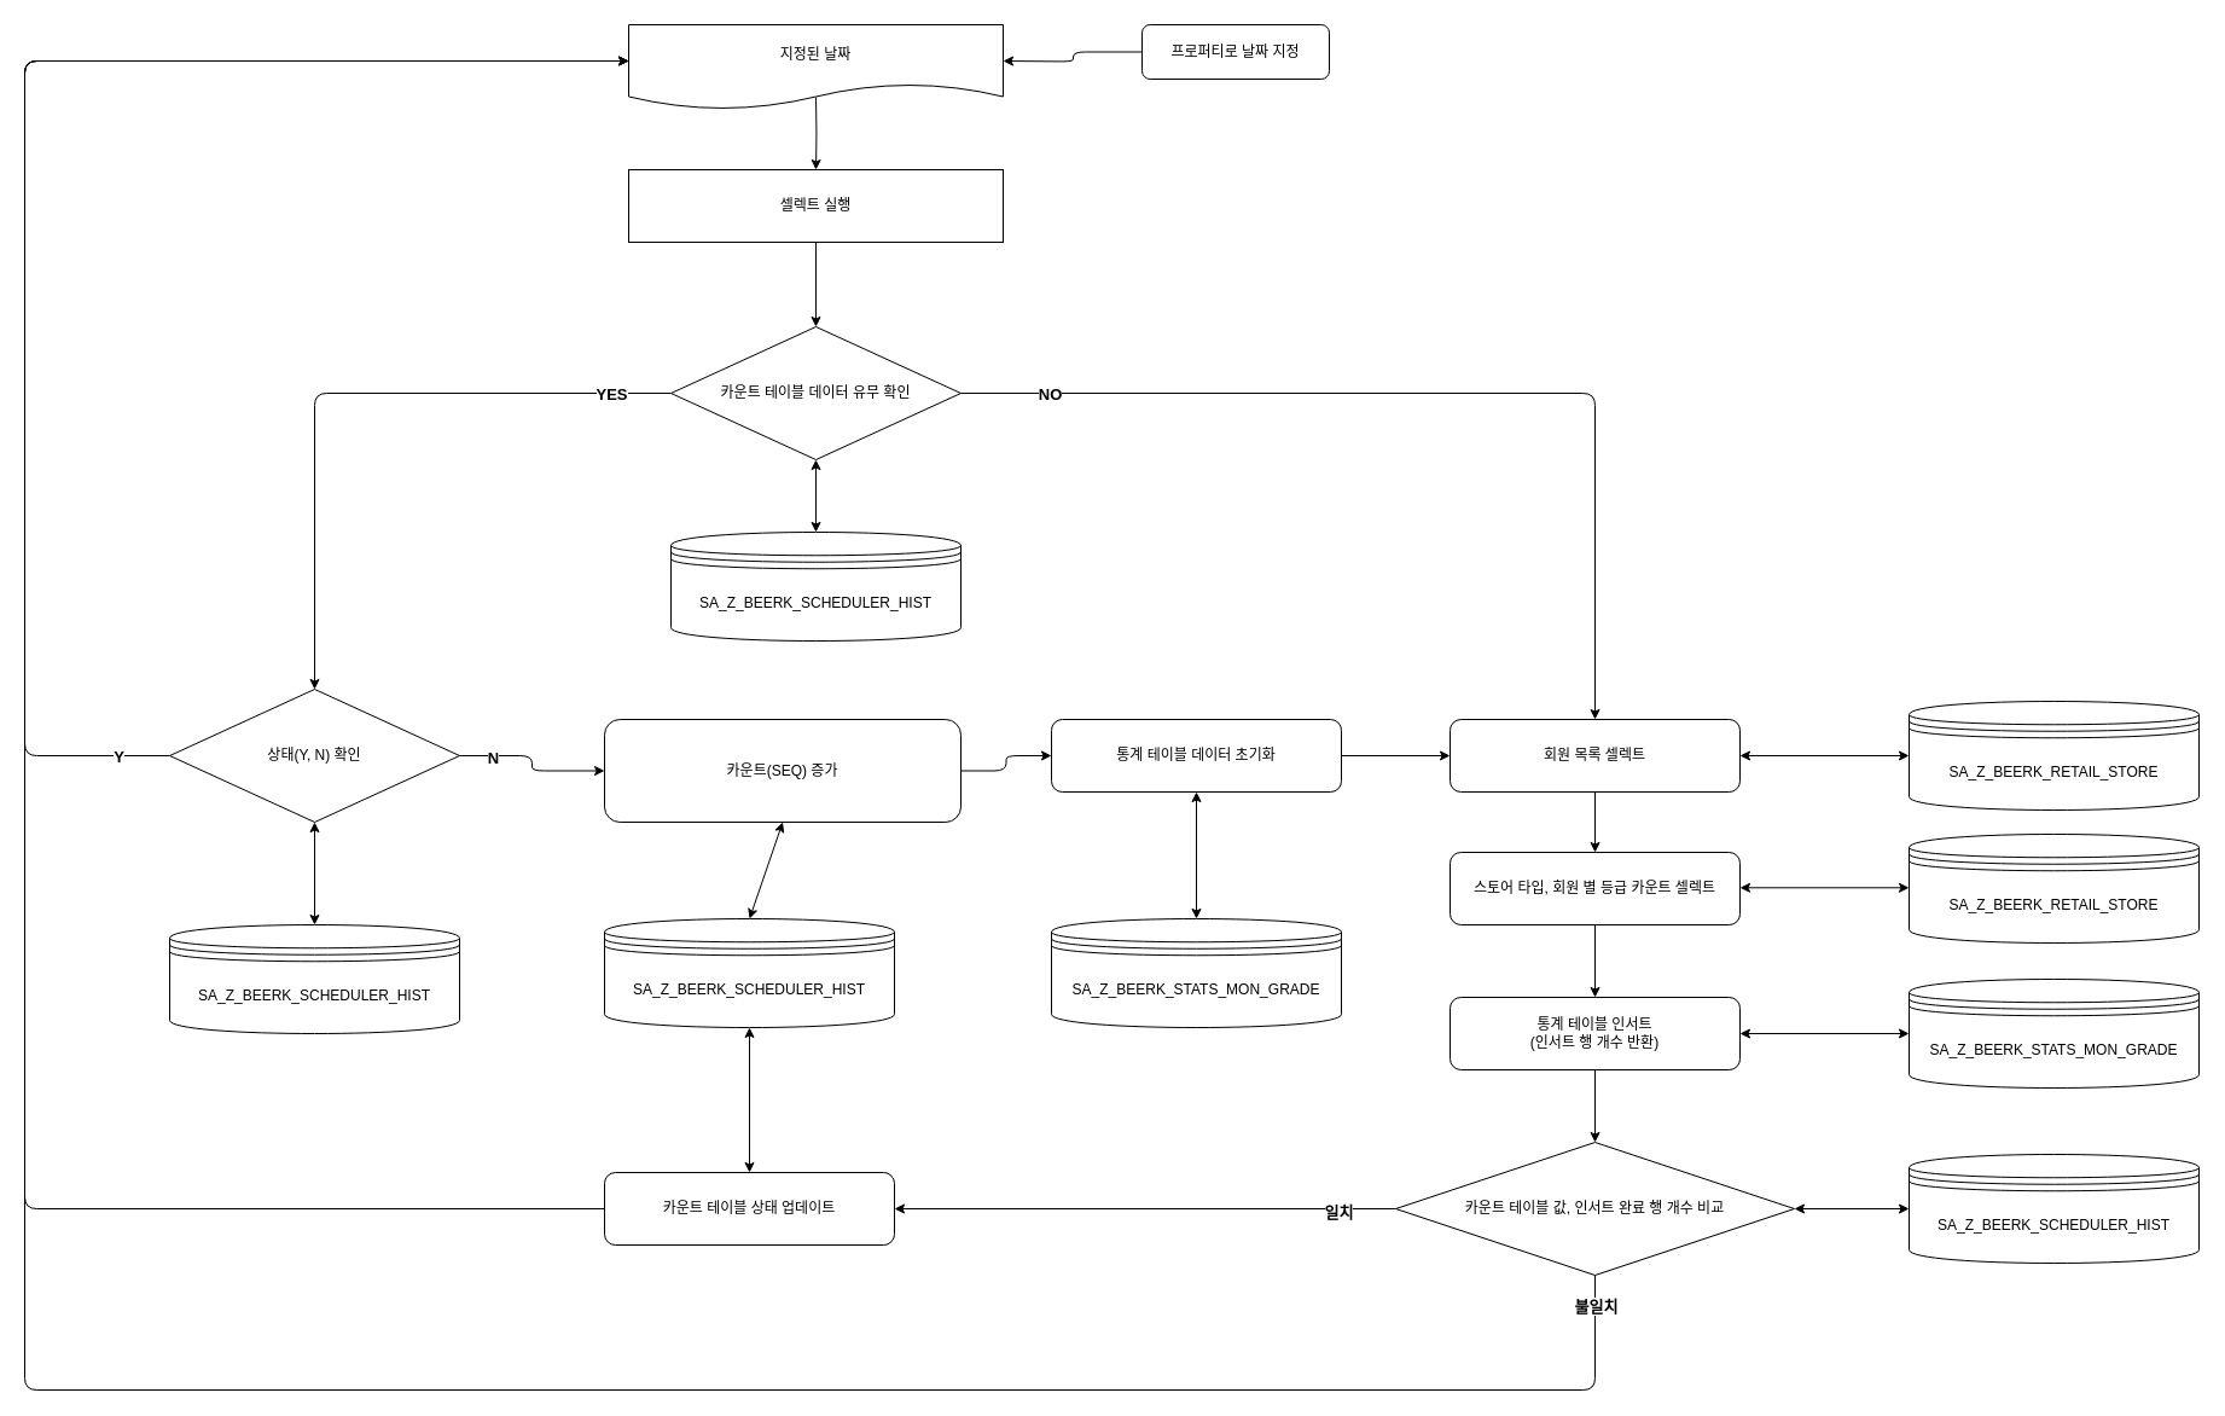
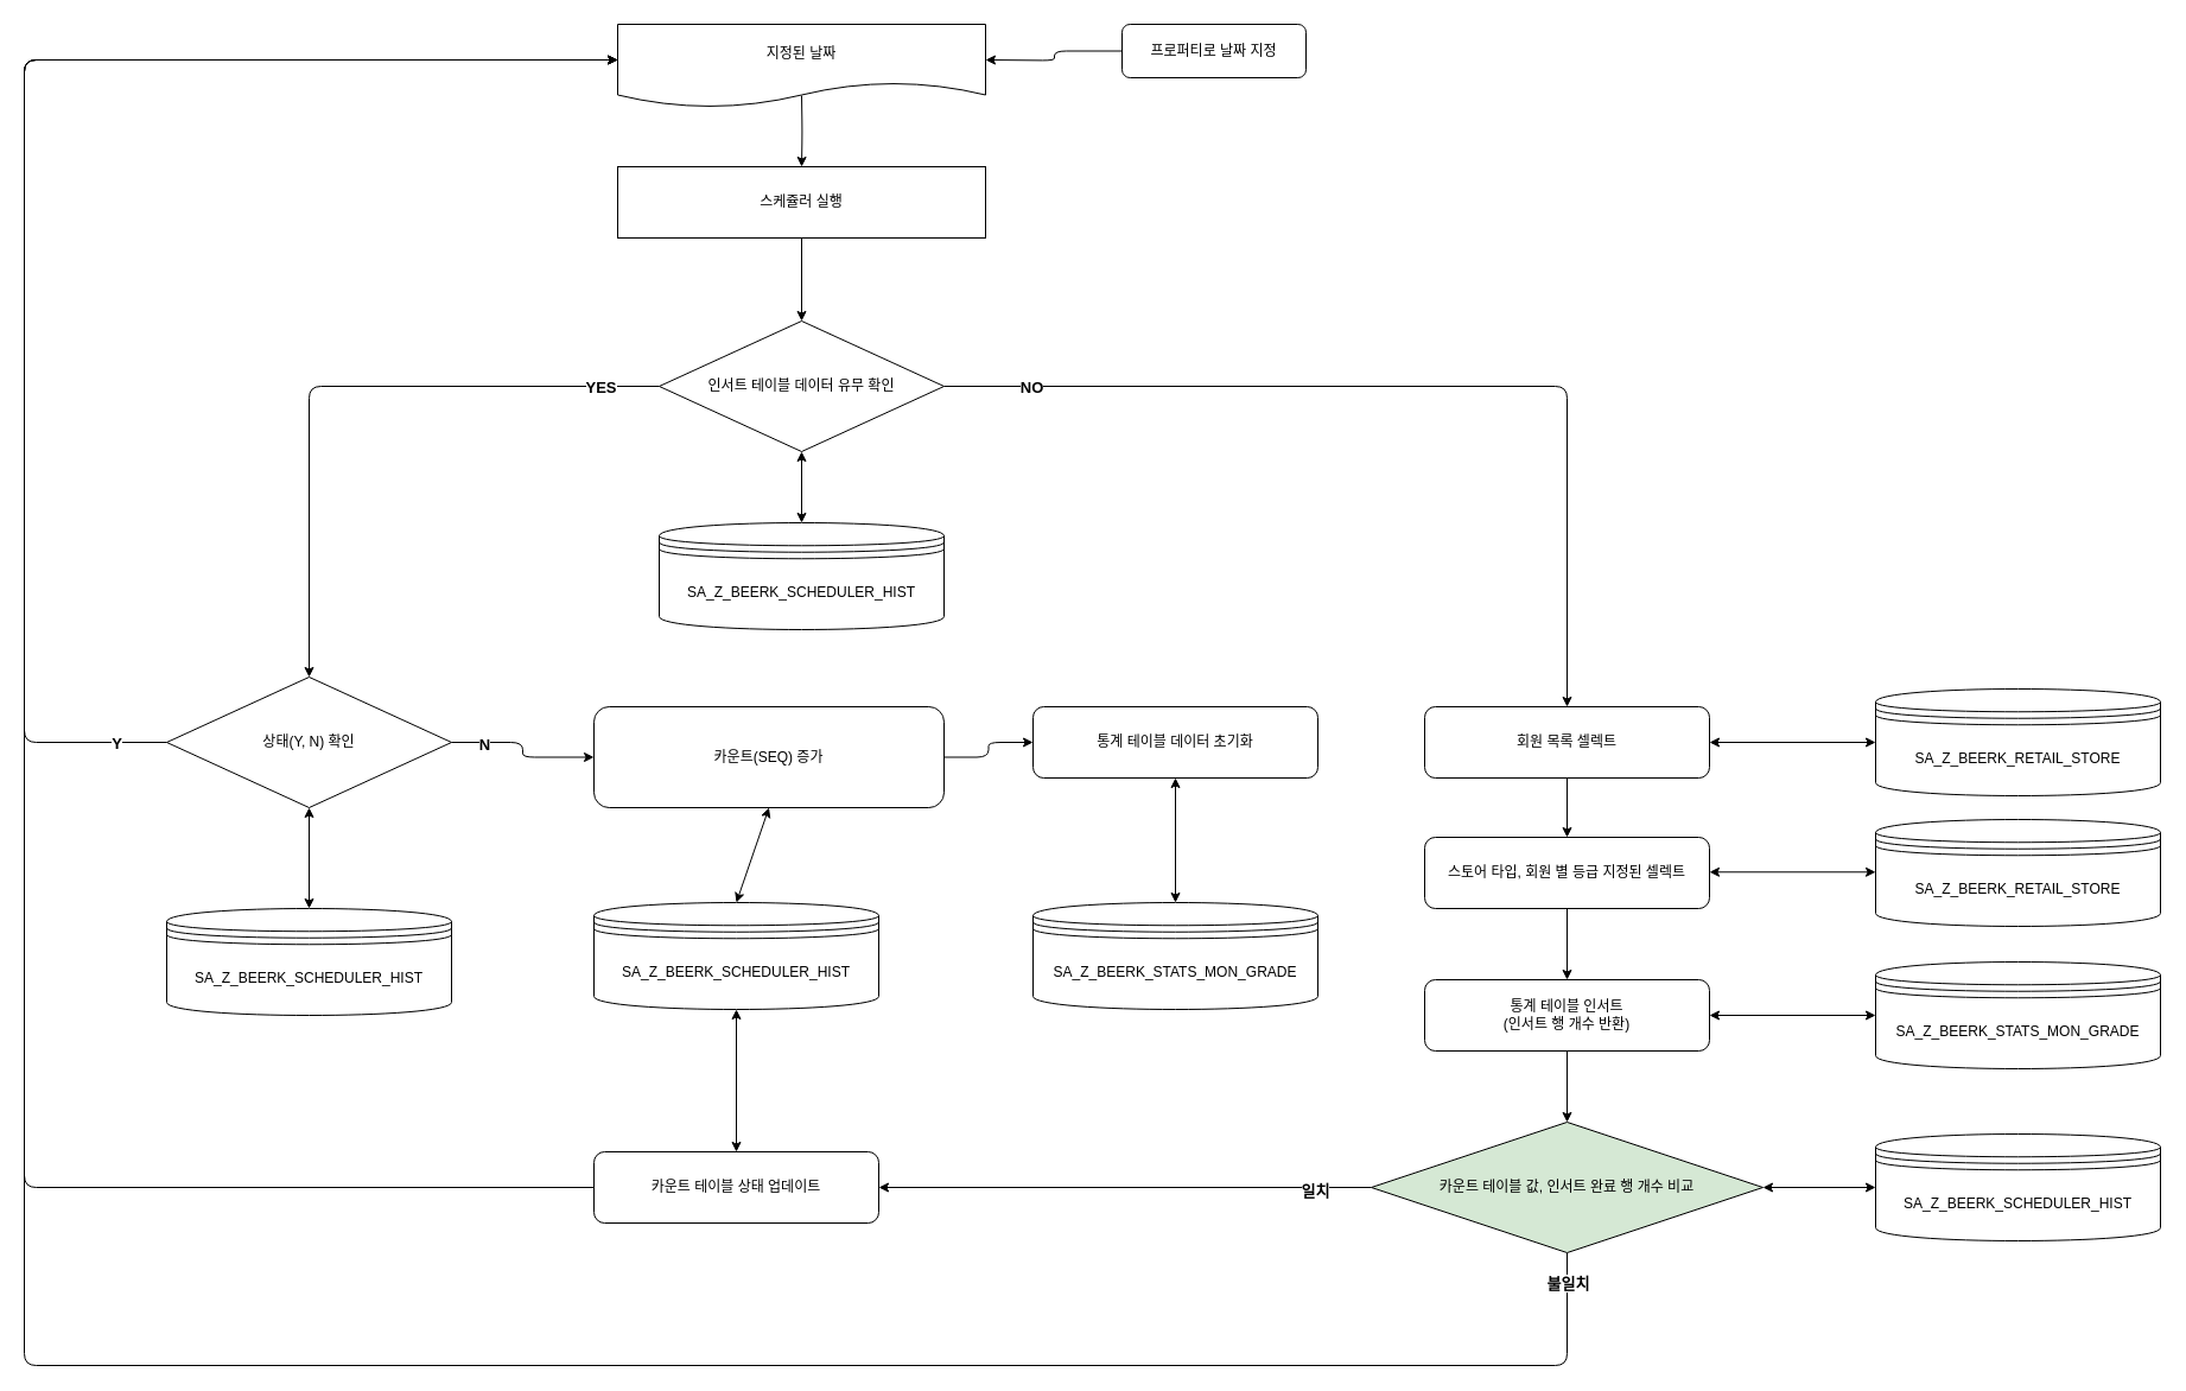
  <mxCell id="0" />
  <mxCell id="1" parent="0" />
  <mxCell id="2" style="edgeStyle=orthogonalEdgeStyle;curved=0;rounded=1;sketch=0;orthogonalLoop=1;jettySize=auto;html=1;" parent="1" source="6" target="18" edge="1"><mxGeometry relative="1" as="geometry"><mxPoint x="240" y="420" as="targetPoint" /></mxGeometry></mxCell>
  <mxCell id="3" value="YES" style="edgeLabel;html=1;align=center;verticalAlign=middle;resizable=0;points=[];fontStyle=1;fontSize=13;" parent="2" vertex="1" connectable="0"><mxGeometry x="-0.813" relative="1" as="geometry"><mxPoint as="offset" /></mxGeometry></mxCell>
  <mxCell id="4" style="edgeStyle=orthogonalEdgeStyle;curved=0;rounded=1;sketch=0;orthogonalLoop=1;jettySize=auto;html=1;" parent="1" source="6" target="13" edge="1"><mxGeometry relative="1" as="geometry" /></mxCell>
  <mxCell id="5" value="NO" style="edgeLabel;html=1;align=center;verticalAlign=middle;resizable=0;points=[];fontStyle=1;fontSize=13;" parent="4" vertex="1" connectable="0"><mxGeometry x="-0.778" relative="1" as="geometry"><mxPoint x="-15" as="offset" /></mxGeometry></mxCell>
- <mxCell id="6" value="카운트 테이블 데이터 유무 확인" style="rhombus;whiteSpace=wrap;html=1;rounded=0;sketch=0;" parent="1" vertex="1"><mxGeometry x="555" y="270" width="240" height="110" as="geometry" /></mxCell>
+ <mxCell id="6" value="인서트 테이블 데이터 유무 확인" style="rhombus;whiteSpace=wrap;html=1;rounded=0;sketch=0;" parent="1" vertex="1"><mxGeometry x="555" y="270" width="240" height="110" as="geometry" /></mxCell>
  <mxCell id="7" style="edgeStyle=orthogonalEdgeStyle;curved=0;rounded=1;sketch=0;orthogonalLoop=1;jettySize=auto;html=1;" parent="1" target="9" edge="1"><mxGeometry relative="1" as="geometry"><mxPoint x="675" y="80" as="sourcePoint" /></mxGeometry></mxCell>
  <mxCell id="8" style="edgeStyle=orthogonalEdgeStyle;curved=0;rounded=1;sketch=0;orthogonalLoop=1;jettySize=auto;html=1;" parent="1" source="9" target="6" edge="1"><mxGeometry relative="1" as="geometry" /></mxCell>
- <mxCell id="9" value="셀렉트 실행" style="rounded=0;whiteSpace=wrap;html=1;sketch=0;" parent="1" vertex="1"><mxGeometry x="520" y="140" width="310" height="60" as="geometry" /></mxCell>
+ <mxCell id="9" value="스케쥴러 실행" style="rounded=0;whiteSpace=wrap;html=1;sketch=0;" parent="1" vertex="1"><mxGeometry x="520" y="140" width="310" height="60" as="geometry" /></mxCell>
  <mxCell id="10" style="edgeStyle=orthogonalEdgeStyle;curved=0;rounded=1;sketch=0;orthogonalLoop=1;jettySize=auto;html=1;" parent="1" source="11" edge="1"><mxGeometry relative="1" as="geometry"><mxPoint x="830" y="50" as="targetPoint" /></mxGeometry></mxCell>
  <mxCell id="11" value="프로퍼티로 날짜 지정" style="rounded=1;whiteSpace=wrap;html=1;sketch=0;" parent="1" vertex="1"><mxGeometry x="945" y="20" width="155" height="45" as="geometry" /></mxCell>
  <mxCell id="12" style="edgeStyle=orthogonalEdgeStyle;curved=0;rounded=1;sketch=0;orthogonalLoop=1;jettySize=auto;html=1;" parent="1" source="13" target="28" edge="1"><mxGeometry relative="1" as="geometry" /></mxCell>
  <mxCell id="13" value="회원 목록 셀렉트" style="rounded=1;whiteSpace=wrap;html=1;sketch=0;" parent="1" vertex="1"><mxGeometry x="1200" y="595" width="240" height="60" as="geometry" /></mxCell>
  <mxCell id="14" style="edgeStyle=orthogonalEdgeStyle;curved=0;rounded=1;sketch=0;orthogonalLoop=1;jettySize=auto;html=1;entryX=0;entryY=0.5;entryDx=0;entryDy=0;" parent="1" source="18" edge="1"><mxGeometry relative="1" as="geometry"><mxPoint x="520" y="50" as="targetPoint" /><Array as="points"><mxPoint x="20" y="625" /><mxPoint x="20" y="50" /></Array></mxGeometry></mxCell>
  <mxCell id="15" value="Y" style="edgeLabel;html=1;align=center;verticalAlign=middle;resizable=0;points=[];fontStyle=1;fontSize=13;" parent="14" vertex="1" connectable="0"><mxGeometry x="-0.928" relative="1" as="geometry"><mxPoint as="offset" /></mxGeometry></mxCell>
  <mxCell id="16" style="edgeStyle=orthogonalEdgeStyle;curved=0;rounded=1;sketch=0;orthogonalLoop=1;jettySize=auto;html=1;" parent="1" source="18" target="20" edge="1"><mxGeometry relative="1" as="geometry" /></mxCell>
  <mxCell id="17" value="N" style="edgeLabel;html=1;align=center;verticalAlign=middle;resizable=0;points=[];fontStyle=1;fontSize=13;" parent="16" vertex="1" connectable="0"><mxGeometry x="-0.596" y="-1" relative="1" as="geometry"><mxPoint as="offset" /></mxGeometry></mxCell>
  <mxCell id="18" value="상태(Y, N) 확인" style="rhombus;whiteSpace=wrap;html=1;rounded=0;sketch=0;" parent="1" vertex="1"><mxGeometry x="140" y="570" width="240" height="110" as="geometry" /></mxCell>
  <mxCell id="19" style="edgeStyle=orthogonalEdgeStyle;curved=0;rounded=1;sketch=0;orthogonalLoop=1;jettySize=auto;html=1;entryX=0;entryY=0.5;entryDx=0;entryDy=0;" parent="1" source="20" target="22" edge="1"><mxGeometry relative="1" as="geometry" /></mxCell>
  <mxCell id="20" value="카운트(SEQ) 증가" style="rounded=1;whiteSpace=wrap;html=1;sketch=0;" parent="1" vertex="1"><mxGeometry x="500" y="595" width="295" height="85" as="geometry" /></mxCell>
- <mxCell id="21" style="edgeStyle=orthogonalEdgeStyle;curved=0;rounded=1;sketch=0;orthogonalLoop=1;jettySize=auto;html=1;entryX=0;entryY=0.5;entryDx=0;entryDy=0;" parent="1" source="22" target="13" edge="1"><mxGeometry relative="1" as="geometry" /></mxCell>
  <mxCell id="22" value="통계 테이블 데이터 초기화" style="rounded=1;whiteSpace=wrap;html=1;sketch=0;" parent="1" vertex="1"><mxGeometry x="870" y="595" width="240" height="60" as="geometry" /></mxCell>
  <mxCell id="23" style="edgeStyle=orthogonalEdgeStyle;curved=0;rounded=1;sketch=0;orthogonalLoop=1;jettySize=auto;html=1;entryX=0;entryY=0.5;entryDx=0;entryDy=0;" parent="1" source="24" edge="1"><mxGeometry relative="1" as="geometry"><mxPoint x="520" y="50" as="targetPoint" /><Array as="points"><mxPoint x="20" y="1000" /><mxPoint x="20" y="50" /></Array></mxGeometry></mxCell>
  <mxCell id="24" value="카운트 테이블 상태 업데이트" style="rounded=1;whiteSpace=wrap;html=1;sketch=0;" parent="1" vertex="1"><mxGeometry x="500" y="970" width="240" height="60" as="geometry" /></mxCell>
  <mxCell id="25" style="edgeStyle=orthogonalEdgeStyle;curved=0;rounded=1;sketch=0;orthogonalLoop=1;jettySize=auto;html=1;entryX=0.5;entryY=0;entryDx=0;entryDy=0;" parent="1" source="26" target="33" edge="1"><mxGeometry relative="1" as="geometry"><mxPoint x="725" y="755" as="targetPoint" /></mxGeometry></mxCell>
  <mxCell id="26" value="통계 테이블 인서트&lt;br&gt;(인서트 행 개수 반환)" style="rounded=1;whiteSpace=wrap;html=1;sketch=0;" parent="1" vertex="1"><mxGeometry x="1200" y="825" width="240" height="60" as="geometry" /></mxCell>
  <mxCell id="27" style="edgeStyle=orthogonalEdgeStyle;curved=0;rounded=1;sketch=0;orthogonalLoop=1;jettySize=auto;html=1;" parent="1" source="28" target="26" edge="1"><mxGeometry relative="1" as="geometry" /></mxCell>
- <mxCell id="28" value="스토어 타입, 회원 별 등급 카운트 셀렉트" style="rounded=1;whiteSpace=wrap;html=1;sketch=0;" parent="1" vertex="1"><mxGeometry x="1200" y="705" width="240" height="60" as="geometry" /></mxCell>
+ <mxCell id="28" value="스토어 타입, 회원 별 등급 지정된 셀렉트" style="rounded=1;whiteSpace=wrap;html=1;sketch=0;" parent="1" vertex="1"><mxGeometry x="1200" y="705" width="240" height="60" as="geometry" /></mxCell>
  <mxCell id="29" style="edgeStyle=orthogonalEdgeStyle;curved=0;rounded=1;sketch=0;orthogonalLoop=1;jettySize=auto;html=1;" parent="1" source="33" target="24" edge="1"><mxGeometry relative="1" as="geometry"><mxPoint x="430" y="845" as="targetPoint" /></mxGeometry></mxCell>
  <mxCell id="30" value="일치" style="edgeLabel;html=1;align=center;verticalAlign=middle;resizable=0;points=[];fontStyle=1;fontSize=13;" parent="29" vertex="1" connectable="0"><mxGeometry x="-0.769" y="2" relative="1" as="geometry"><mxPoint as="offset" /></mxGeometry></mxCell>
  <mxCell id="31" style="edgeStyle=orthogonalEdgeStyle;curved=0;rounded=1;sketch=0;orthogonalLoop=1;jettySize=auto;html=1;entryX=0;entryY=0.5;entryDx=0;entryDy=0;" parent="1" source="33" edge="1"><mxGeometry relative="1" as="geometry"><mxPoint x="520" y="50" as="targetPoint" /><Array as="points"><mxPoint x="1320" y="1150" /><mxPoint x="20" y="1150" /><mxPoint x="20" y="50" /></Array></mxGeometry></mxCell>
  <mxCell id="32" value="불일치" style="edgeLabel;html=1;align=center;verticalAlign=middle;resizable=0;points=[];fontStyle=1;fontSize=13;" parent="31" vertex="1" connectable="0"><mxGeometry x="-0.756" y="-2" relative="1" as="geometry"><mxPoint x="270.71" y="-68" as="offset" /></mxGeometry></mxCell>
- <mxCell id="33" value="카운트 테이블 값, 인서트 완료 행 개수 비교" style="rhombus;whiteSpace=wrap;html=1;rounded=0;sketch=0;fontSize=12;" parent="1" vertex="1"><mxGeometry x="1155" y="945" width="330" height="110" as="geometry" /></mxCell>
+ <mxCell id="33" value="카운트 테이블 값, 인서트 완료 행 개수 비교" style="rhombus;whiteSpace=wrap;html=1;rounded=0;sketch=0;fontSize=12;fillColor=#d5e8d4;" parent="1" vertex="1"><mxGeometry x="1155" y="945" width="330" height="110" as="geometry" /></mxCell>
  <mxCell id="34" value="&lt;span&gt;지정된 날짜&lt;/span&gt;" style="shape=document;whiteSpace=wrap;html=1;boundedLbl=1;rounded=0;sketch=0;" parent="1" vertex="1"><mxGeometry x="520" y="20" width="310" height="70" as="geometry" /></mxCell>
  <mxCell id="35" value="SA_Z_BEERK_RETAIL_STORE" style="shape=datastore;whiteSpace=wrap;html=1;rounded=0;sketch=0;" parent="1" vertex="1"><mxGeometry x="1580" y="690" width="240" height="90" as="geometry" /></mxCell>
  <mxCell id="36" value="SA_Z_BEERK_RETAIL_STORE" style="shape=datastore;whiteSpace=wrap;html=1;rounded=0;sketch=0;" parent="1" vertex="1"><mxGeometry x="1580" y="580" width="240" height="90" as="geometry" /></mxCell>
  <mxCell id="37" value="&lt;span&gt;SA_Z_BEERK_SCHEDULER_HIST&lt;/span&gt;" style="shape=datastore;whiteSpace=wrap;html=1;rounded=0;sketch=0;" parent="1" vertex="1"><mxGeometry x="1580" y="955" width="240" height="90" as="geometry" /></mxCell>
  <mxCell id="38" value="SA_Z_BEERK_STATS_MON_GRADE" style="shape=datastore;whiteSpace=wrap;html=1;rounded=0;sketch=0;" parent="1" vertex="1"><mxGeometry x="1580" y="810" width="240" height="90" as="geometry" /></mxCell>
  <mxCell id="39" value="&lt;span&gt;SA_Z_BEERK_SCHEDULER_HIST&lt;/span&gt;" style="shape=datastore;whiteSpace=wrap;html=1;rounded=0;sketch=0;" parent="1" vertex="1"><mxGeometry x="140" y="765" width="240" height="90" as="geometry" /></mxCell>
  <mxCell id="40" value="SA_Z_BEERK_SCHEDULER_HIST" style="shape=datastore;whiteSpace=wrap;html=1;rounded=0;sketch=0;" parent="1" vertex="1"><mxGeometry x="555" y="440" width="240" height="90" as="geometry" /></mxCell>
  <mxCell id="41" value="SA_Z_BEERK_STATS_MON_GRADE" style="shape=datastore;whiteSpace=wrap;html=1;rounded=0;sketch=0;" parent="1" vertex="1"><mxGeometry x="870" y="760" width="240" height="90" as="geometry" /></mxCell>
  <mxCell id="42" value="" style="endArrow=classic;startArrow=classic;html=1;exitX=0.5;exitY=0;exitDx=0;exitDy=0;entryX=0.5;entryY=1;entryDx=0;entryDy=0;" parent="1" source="39" target="18" edge="1"><mxGeometry width="50" height="50" relative="1" as="geometry"><mxPoint x="860" y="660" as="sourcePoint" /><mxPoint x="910" y="610" as="targetPoint" /></mxGeometry></mxCell>
  <mxCell id="43" value="" style="endArrow=classic;startArrow=classic;html=1;exitX=0.5;exitY=0;exitDx=0;exitDy=0;entryX=0.5;entryY=1;entryDx=0;entryDy=0;" parent="1" source="40" target="6" edge="1"><mxGeometry width="50" height="50" relative="1" as="geometry"><mxPoint x="500" y="475" as="sourcePoint" /><mxPoint x="500" y="390" as="targetPoint" /></mxGeometry></mxCell>
  <mxCell id="44" value="" style="endArrow=classic;startArrow=classic;html=1;exitX=0;exitY=0.5;exitDx=0;exitDy=0;entryX=1;entryY=0.5;entryDx=0;entryDy=0;" parent="1" source="36" target="13" edge="1"><mxGeometry width="50" height="50" relative="1" as="geometry"><mxPoint x="1560" y="455" as="sourcePoint" /><mxPoint x="1560" y="370" as="targetPoint" /></mxGeometry></mxCell>
  <mxCell id="45" value="" style="endArrow=classic;startArrow=classic;html=1;exitX=0;exitY=0.5;exitDx=0;exitDy=0;entryX=1;entryY=0.5;entryDx=0;entryDy=0;" parent="1" source="37" target="33" edge="1"><mxGeometry width="50" height="50" relative="1" as="geometry"><mxPoint x="1660" y="1110" as="sourcePoint" /><mxPoint x="1520" y="1110" as="targetPoint" /></mxGeometry></mxCell>
  <mxCell id="46" value="" style="endArrow=classic;startArrow=classic;html=1;exitX=0;exitY=0.5;exitDx=0;exitDy=0;entryX=1;entryY=0.5;entryDx=0;entryDy=0;" parent="1" edge="1"><mxGeometry width="50" height="50" relative="1" as="geometry"><mxPoint x="1580" y="734.29" as="sourcePoint" /><mxPoint x="1440" y="734.29" as="targetPoint" /></mxGeometry></mxCell>
  <mxCell id="47" value="" style="endArrow=classic;startArrow=classic;html=1;exitX=0;exitY=0.5;exitDx=0;exitDy=0;entryX=1;entryY=0.5;entryDx=0;entryDy=0;" parent="1" edge="1"><mxGeometry width="50" height="50" relative="1" as="geometry"><mxPoint x="1580" y="855" as="sourcePoint" /><mxPoint x="1440" y="855" as="targetPoint" /></mxGeometry></mxCell>
  <mxCell id="48" value="SA_Z_BEERK_SCHEDULER_HIST" style="shape=datastore;whiteSpace=wrap;html=1;rounded=0;sketch=0;" parent="1" vertex="1"><mxGeometry x="500" y="760" width="240" height="90" as="geometry" /></mxCell>
  <mxCell id="49" value="" style="endArrow=classic;startArrow=classic;html=1;exitX=0.5;exitY=0;exitDx=0;exitDy=0;entryX=0.5;entryY=1;entryDx=0;entryDy=0;" parent="1" source="24" target="48" edge="1"><mxGeometry width="50" height="50" relative="1" as="geometry"><mxPoint x="500" y="985" as="sourcePoint" /><mxPoint x="480" y="880" as="targetPoint" /></mxGeometry></mxCell>
  <mxCell id="50" value="" style="endArrow=classic;startArrow=classic;html=1;entryX=0.5;entryY=1;entryDx=0;entryDy=0;exitX=0.5;exitY=0;exitDx=0;exitDy=0;" parent="1" source="48" target="20" edge="1"><mxGeometry width="50" height="50" relative="1" as="geometry"><mxPoint x="620" y="750" as="sourcePoint" /><mxPoint x="630" y="860" as="targetPoint" /></mxGeometry></mxCell>
  <mxCell id="51" value="" style="endArrow=classic;startArrow=classic;html=1;entryX=0.5;entryY=1;entryDx=0;entryDy=0;exitX=0.5;exitY=0;exitDx=0;exitDy=0;" parent="1" source="41" target="22" edge="1"><mxGeometry width="50" height="50" relative="1" as="geometry"><mxPoint x="1000" y="760" as="sourcePoint" /><mxPoint x="1000" y="655" as="targetPoint" /></mxGeometry></mxCell>
